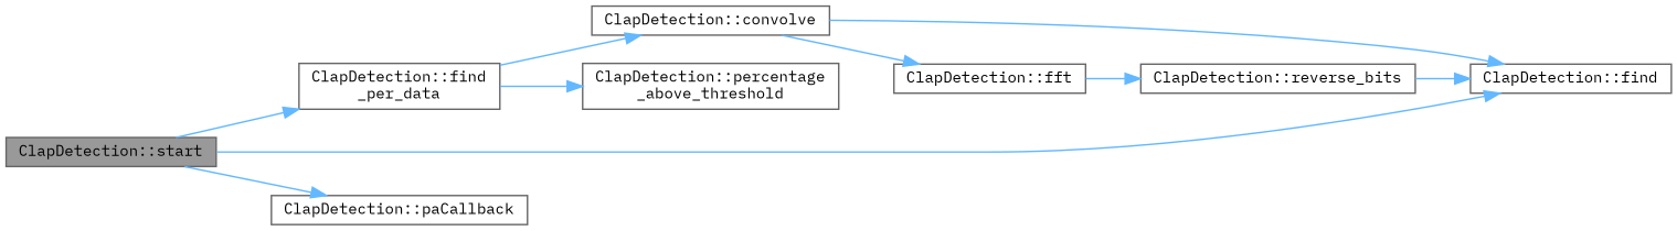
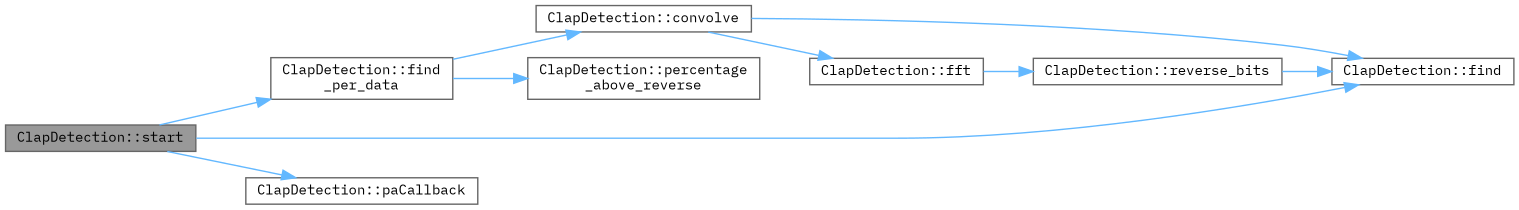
  digraph {
    fontname="IBM Plex Mono"
    rankdir=LR
    node [color=grey40 fillcolor=white fontname="IBM Plex Mono" fontsize=10 shape=box style=filled]
    edge [color=steelblue1 fontname="IBM Plex Mono" fontsize=10 labelfontname=Helvetica labelfontsize=10 style=solid]
    n1 [color=gray40 fillcolor=grey60 fontcolor=black height=0.2 label="ClapDetection::start" width=0.4]
    n2 [height=0.2 label="ClapDetection::find\l_per_data" width=0.4]
    n3 [height=0.2 label="ClapDetection::find" width=0.4]
    n4 [height=0.2 label="ClapDetection::paCallback" width=0.4]
    n5 [height=0.2 label="ClapDetection::convolve" width=0.4]
-   n6 [height=0.2 label="ClapDetection::percentage\l_above_threshold" width=0.4]
+   n6 [height=0.2 label="ClapDetection::percentage\l_above_reverse" width=0.4]
    n7 [height=0.2 label="ClapDetection::fft" width=0.4]
    n8 [height=0.2 label="ClapDetection::reverse_bits" width=0.4]
    n1 -> n2
    n1 -> n3
    n1 -> n4
    n2 -> n5
    n2 -> n6
    n5 -> n3
    n5 -> n7
    n7 -> n8
    n8 -> n3
  }
